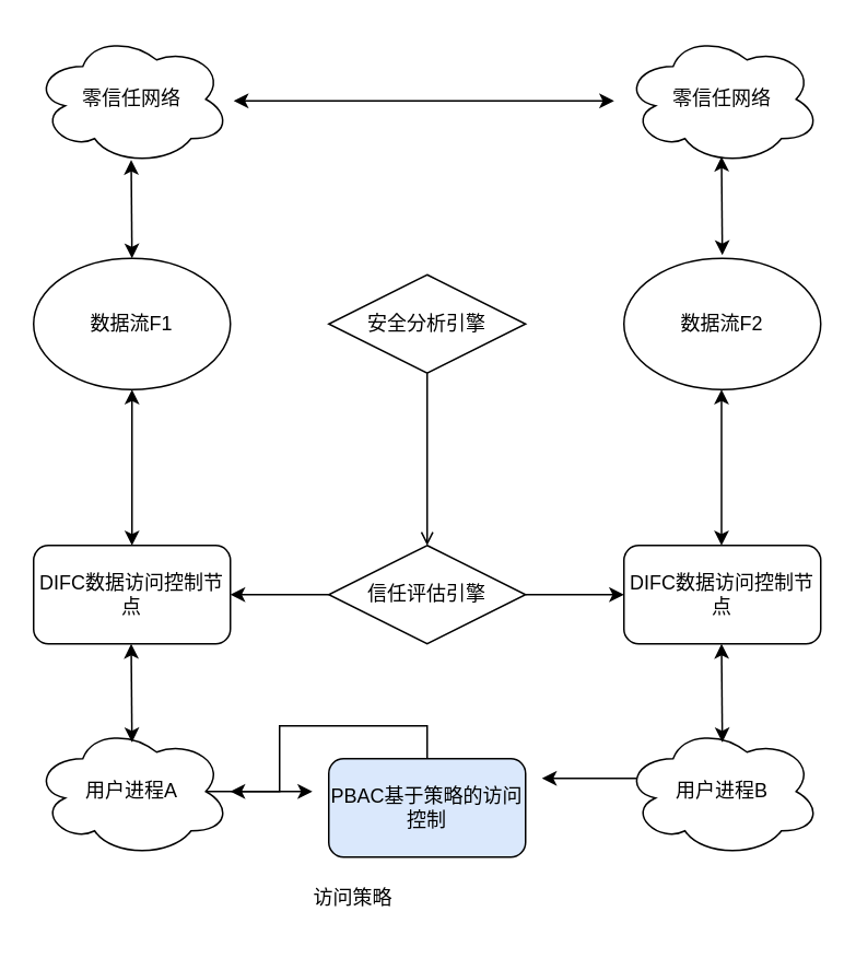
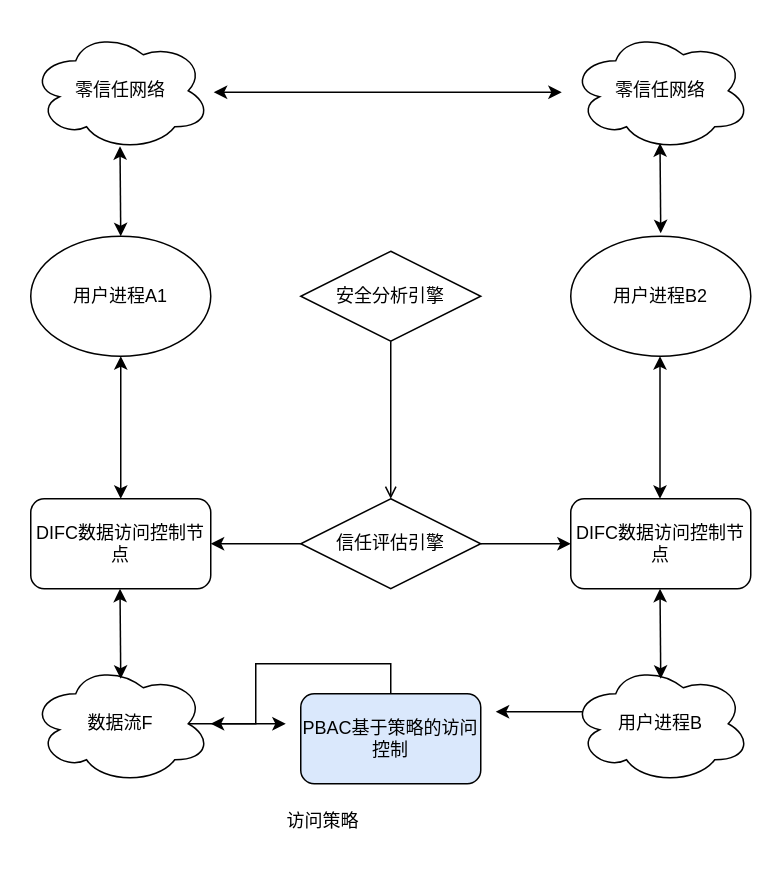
  <mxCell id="0" />
  <mxCell id="1" parent="0" />
  <mxCell id="2" value="DIFC数据访问控制节点" style="rounded=1;whiteSpace=wrap;html=1;" vertex="1" parent="1"><mxGeometry x="20" y="332" width="120" height="60" as="geometry" /></mxCell>
  <mxCell id="3" style="edgeStyle=orthogonalEdgeStyle;rounded=0;orthogonalLoop=1;jettySize=auto;html=1;exitX=0;exitY=0.5;exitDx=0;exitDy=0;" edge="1" parent="1" source="5" target="2"><mxGeometry relative="1" as="geometry" /></mxCell>
  <mxCell id="4" style="edgeStyle=orthogonalEdgeStyle;rounded=0;orthogonalLoop=1;jettySize=auto;html=1;exitX=1;exitY=0.5;exitDx=0;exitDy=0;" edge="1" parent="1" source="5" target="9"><mxGeometry relative="1" as="geometry" /></mxCell>
  <mxCell id="5" value="信任评估引擎" style="rhombus;whiteSpace=wrap;html=1;" vertex="1" parent="1"><mxGeometry x="200" y="332" width="120" height="60" as="geometry" /></mxCell>
  <mxCell id="6" style="edgeStyle=orthogonalEdgeStyle;rounded=0;orthogonalLoop=1;jettySize=auto;html=1;exitX=0.5;exitY=0;exitDx=0;exitDy=0;" edge="1" parent="1" source="7" target="11"><mxGeometry relative="1" as="geometry" /></mxCell>
  <mxCell id="7" value="PBAC基于策略的访问控制" style="rounded=1;whiteSpace=wrap;html=1;fillColor=#dae8fc;" vertex="1" parent="1"><mxGeometry x="200" y="462" width="120" height="60" as="geometry" /></mxCell>
  <mxCell id="8" value="访问策略" style="text;html=1;strokeColor=none;fillColor=none;align=center;verticalAlign=middle;whiteSpace=wrap;rounded=0;" vertex="1" parent="1"><mxGeometry x="185" y="532" width="60" height="30" as="geometry" /></mxCell>
  <mxCell id="9" value="DIFC数据访问控制节点" style="rounded=1;whiteSpace=wrap;html=1;" vertex="1" parent="1"><mxGeometry x="380" y="332" width="120" height="60" as="geometry" /></mxCell>
  <mxCell id="10" style="edgeStyle=orthogonalEdgeStyle;rounded=0;orthogonalLoop=1;jettySize=auto;html=1;exitX=0.875;exitY=0.5;exitDx=0;exitDy=0;exitPerimeter=0;" edge="1" parent="1" source="11"><mxGeometry relative="1" as="geometry"><mxPoint x="190" y="482" as="targetPoint" /></mxGeometry></mxCell>
- <mxCell id="11" value="用户进程A" style="ellipse;shape=cloud;whiteSpace=wrap;html=1;" vertex="1" parent="1"><mxGeometry x="20" y="442" width="120" height="80" as="geometry" /></mxCell>
+ <mxCell id="11" value="数据流F" style="ellipse;shape=cloud;whiteSpace=wrap;html=1;" vertex="1" parent="1"><mxGeometry x="20" y="442" width="120" height="80" as="geometry" /></mxCell>
  <mxCell id="12" style="edgeStyle=orthogonalEdgeStyle;rounded=0;orthogonalLoop=1;jettySize=auto;html=1;exitX=0.07;exitY=0.4;exitDx=0;exitDy=0;exitPerimeter=0;" edge="1" parent="1" source="13"><mxGeometry relative="1" as="geometry"><mxPoint x="330" y="474" as="targetPoint" /></mxGeometry></mxCell>
  <mxCell id="13" value="用户进程B" style="ellipse;shape=cloud;whiteSpace=wrap;html=1;" vertex="1" parent="1"><mxGeometry x="380" y="442" width="120" height="80" as="geometry" /></mxCell>
  <mxCell id="14" style="edgeStyle=orthogonalEdgeStyle;rounded=0;orthogonalLoop=1;jettySize=auto;html=1;exitX=0.5;exitY=1;exitDx=0;exitDy=0;entryX=0.5;entryY=0;entryDx=0;entryDy=0;endArrow=open;" edge="1" parent="1" source="15" target="5"><mxGeometry relative="1" as="geometry" /></mxCell>
  <mxCell id="15" value="安全分析引擎" style="rhombus;whiteSpace=wrap;html=1;" vertex="1" parent="1"><mxGeometry x="200" y="167" width="120" height="60" as="geometry" /></mxCell>
- <mxCell id="16" value="数据流F1" style="ellipse;whiteSpace=wrap;html=1;" vertex="1" parent="1"><mxGeometry x="20" y="157" width="120" height="80" as="geometry" /></mxCell>
- <mxCell id="17" value="数据流F2" style="ellipse;whiteSpace=wrap;html=1;" vertex="1" parent="1"><mxGeometry x="380" y="157" width="120" height="80" as="geometry" /></mxCell>
+ <mxCell id="16" value="用户进程A1" style="ellipse;whiteSpace=wrap;html=1;" vertex="1" parent="1"><mxGeometry x="20" y="157" width="120" height="80" as="geometry" /></mxCell>
+ <mxCell id="17" value="用户进程B2" style="ellipse;whiteSpace=wrap;html=1;" vertex="1" parent="1"><mxGeometry x="380" y="157" width="120" height="80" as="geometry" /></mxCell>
  <mxCell id="18" value="" style="endArrow=classic;startArrow=classic;html=1;rounded=0;exitX=0.5;exitY=0;exitDx=0;exitDy=0;entryX=0.5;entryY=1;entryDx=0;entryDy=0;" edge="1" parent="1" source="2" target="16"><mxGeometry width="50" height="50" relative="1" as="geometry"><mxPoint x="90" y="287" as="sourcePoint" /><mxPoint x="140" y="237" as="targetPoint" /></mxGeometry></mxCell>
  <mxCell id="19" value="" style="endArrow=classic;startArrow=classic;html=1;rounded=0;entryX=0.5;entryY=1;entryDx=0;entryDy=0;" edge="1" parent="1"><mxGeometry width="50" height="50" relative="1" as="geometry"><mxPoint x="80" y="452" as="sourcePoint" /><mxPoint x="79.5" y="392" as="targetPoint" /></mxGeometry></mxCell>
  <mxCell id="20" value="" style="endArrow=classic;startArrow=classic;html=1;rounded=0;entryX=0.5;entryY=1;entryDx=0;entryDy=0;" edge="1" parent="1"><mxGeometry width="50" height="50" relative="1" as="geometry"><mxPoint x="440" y="452" as="sourcePoint" /><mxPoint x="439.5" y="392" as="targetPoint" /></mxGeometry></mxCell>
  <mxCell id="21" value="" style="endArrow=classic;startArrow=classic;html=1;rounded=0;exitX=0.5;exitY=0;exitDx=0;exitDy=0;entryX=0.5;entryY=1;entryDx=0;entryDy=0;" edge="1" parent="1"><mxGeometry width="50" height="50" relative="1" as="geometry"><mxPoint x="439.5" y="332" as="sourcePoint" /><mxPoint x="439.5" y="237" as="targetPoint" /></mxGeometry></mxCell>
  <mxCell id="22" value="零信任网络" style="ellipse;shape=cloud;whiteSpace=wrap;html=1;" vertex="1" parent="1"><mxGeometry x="20" y="20" width="120" height="80" as="geometry" /></mxCell>
  <mxCell id="23" value="零信任网络" style="ellipse;shape=cloud;whiteSpace=wrap;html=1;" vertex="1" parent="1"><mxGeometry x="380" y="20" width="120" height="80" as="geometry" /></mxCell>
  <mxCell id="24" value="" style="endArrow=classic;startArrow=classic;html=1;rounded=0;entryX=0.5;entryY=1;entryDx=0;entryDy=0;" edge="1" parent="1"><mxGeometry width="50" height="50" relative="1" as="geometry"><mxPoint x="80" y="157" as="sourcePoint" /><mxPoint x="79.5" y="97" as="targetPoint" /></mxGeometry></mxCell>
  <mxCell id="25" value="" style="endArrow=classic;startArrow=classic;html=1;rounded=0;entryX=0.5;entryY=1;entryDx=0;entryDy=0;" edge="1" parent="1"><mxGeometry width="50" height="50" relative="1" as="geometry"><mxPoint x="440" y="155" as="sourcePoint" /><mxPoint x="439.5" y="95" as="targetPoint" /></mxGeometry></mxCell>
  <mxCell id="26" value="" style="endArrow=classic;startArrow=classic;html=1;rounded=0;" edge="1" parent="1"><mxGeometry width="50" height="50" relative="1" as="geometry"><mxPoint x="142" y="61" as="sourcePoint" /><mxPoint x="374" y="61" as="targetPoint" /></mxGeometry></mxCell>
